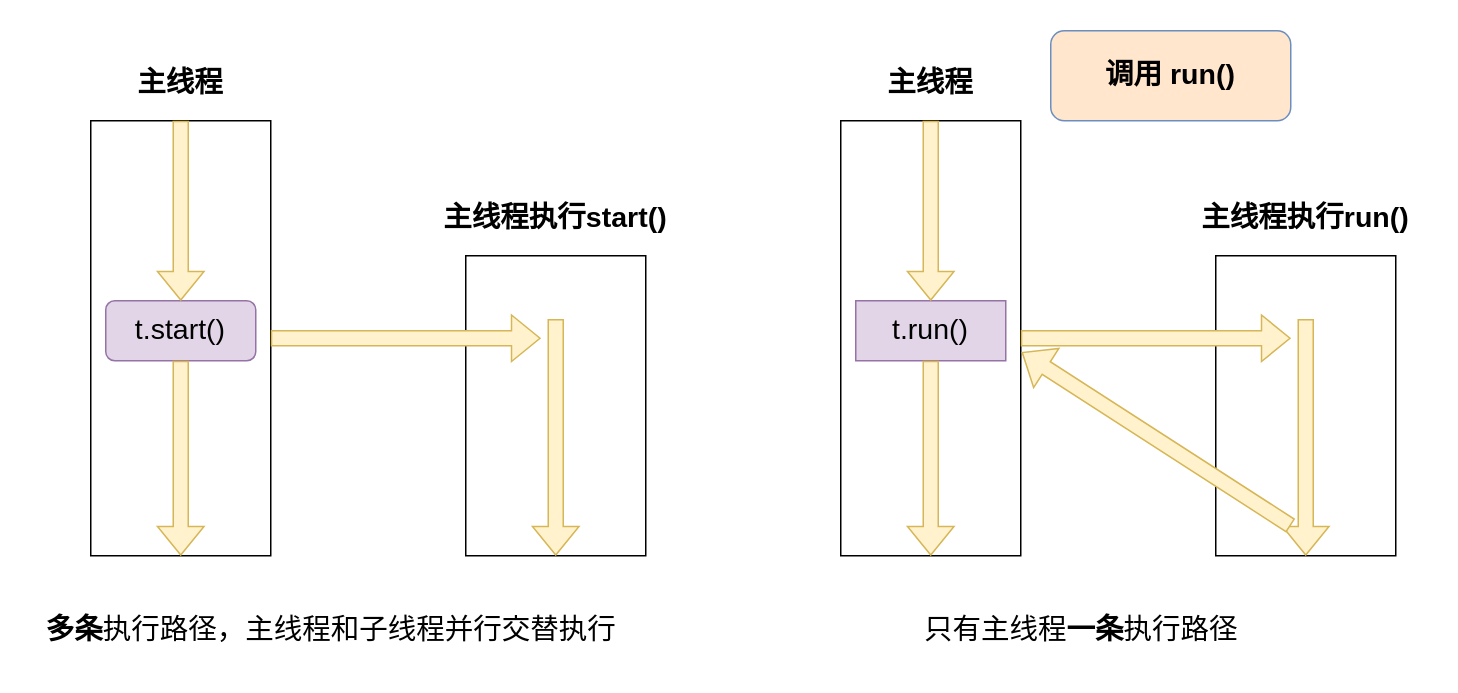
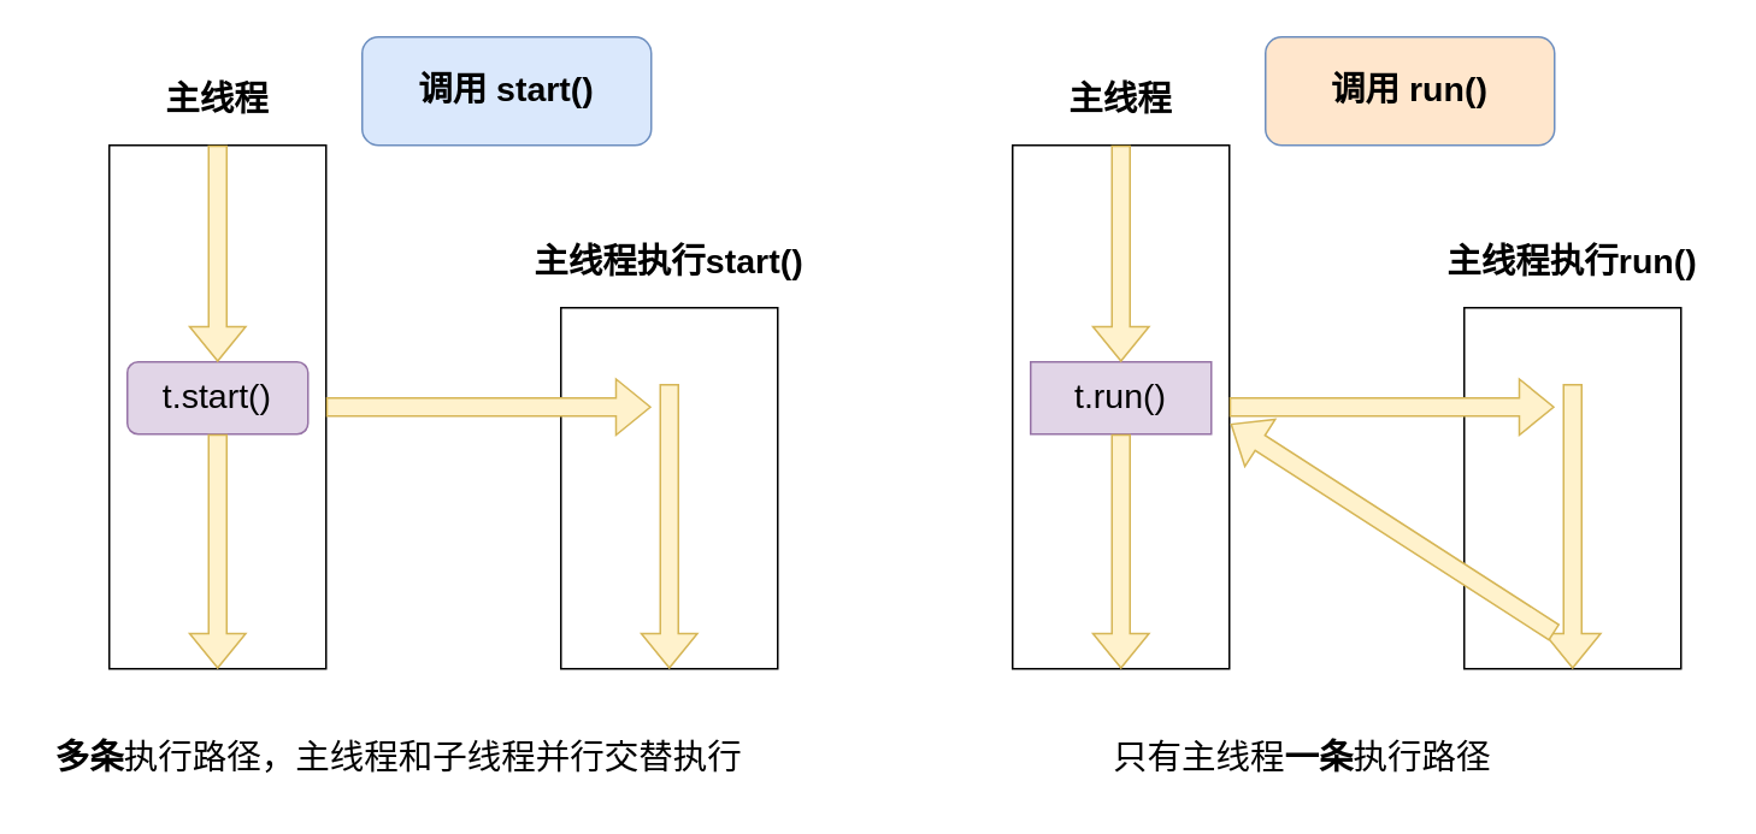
  <mxCell id="0" />
  <mxCell id="1" parent="0" />
  <mxCell id="2" value="" style="rounded=0;whiteSpace=wrap;html=1;" vertex="1" parent="1"><mxGeometry x="560" y="80" width="120" height="290" as="geometry" /></mxCell>
  <mxCell id="3" value="&lt;b&gt;&lt;font style=&quot;font-size: 19px;&quot;&gt;主线程&lt;/font&gt;&lt;/b&gt;" style="text;html=1;strokeColor=none;fillColor=none;align=center;verticalAlign=middle;whiteSpace=wrap;rounded=0;" vertex="1" parent="1"><mxGeometry x="590" y="40" width="60" height="30" as="geometry" /></mxCell>
  <mxCell id="4" value="t.run()" style="whiteSpace=wrap;html=1;fontSize=19;fillColor=#e1d5e7;strokeColor=#9673a6;rounded=0;" vertex="1" parent="1"><mxGeometry x="570" y="200" width="100" height="40" as="geometry" /></mxCell>
  <mxCell id="5" value="" style="shape=flexArrow;endArrow=classic;html=1;rounded=0;fontSize=19;exitX=0.5;exitY=0;exitDx=0;exitDy=0;entryX=0.5;entryY=0;entryDx=0;entryDy=0;fillColor=#fff2cc;strokeColor=#d6b656;" edge="1" parent="1" source="2" target="4"><mxGeometry width="50" height="50" relative="1" as="geometry"><mxPoint x="610" y="130" as="sourcePoint" /><mxPoint x="830" y="190" as="targetPoint" /></mxGeometry></mxCell>
  <mxCell id="6" value="" style="shape=flexArrow;endArrow=classic;html=1;rounded=0;fontSize=19;exitX=0.5;exitY=1;exitDx=0;exitDy=0;entryX=0.5;entryY=1;entryDx=0;entryDy=0;fillColor=#fff2cc;strokeColor=#d6b656;" edge="1" parent="1" source="4" target="2"><mxGeometry width="50" height="50" relative="1" as="geometry"><mxPoint x="600" y="310" as="sourcePoint" /><mxPoint x="650" y="260" as="targetPoint" /></mxGeometry></mxCell>
  <mxCell id="7" value="&lt;b&gt;调用 run()&lt;/b&gt;" style="rounded=1;whiteSpace=wrap;html=1;fontSize=19;fillColor=#ffe6cc;strokeColor=#6c8ebf;" vertex="1" parent="1"><mxGeometry x="700" y="20" width="160" height="60" as="geometry" /></mxCell>
  <mxCell id="8" value="" style="rounded=0;whiteSpace=wrap;html=1;fontSize=19;" vertex="1" parent="1"><mxGeometry x="810" y="170" width="120" height="200" as="geometry" /></mxCell>
  <mxCell id="9" value="&lt;b&gt;主线程执行run()&lt;/b&gt;" style="text;html=1;strokeColor=none;fillColor=none;align=center;verticalAlign=middle;whiteSpace=wrap;rounded=0;fontSize=19;" vertex="1" parent="1"><mxGeometry x="790" y="130" width="160" height="30" as="geometry" /></mxCell>
  <mxCell id="10" value="" style="shape=flexArrow;endArrow=classic;html=1;rounded=0;fontSize=19;entryX=0.5;entryY=1;entryDx=0;entryDy=0;exitX=0.5;exitY=0.211;exitDx=0;exitDy=0;exitPerimeter=0;fillColor=#fff2cc;strokeColor=#d6b656;" edge="1" parent="1" source="8" target="8"><mxGeometry width="50" height="50" relative="1" as="geometry"><mxPoint x="860" y="240" as="sourcePoint" /><mxPoint x="900" y="200" as="targetPoint" /></mxGeometry></mxCell>
  <mxCell id="11" value="" style="shape=flexArrow;endArrow=classic;html=1;rounded=0;fontSize=19;fillColor=#fff2cc;strokeColor=#d6b656;" edge="1" parent="1" source="2"><mxGeometry width="50" height="50" relative="1" as="geometry"><mxPoint x="680" y="275" as="sourcePoint" /><mxPoint x="860" y="225" as="targetPoint" /></mxGeometry></mxCell>
  <mxCell id="12" value="" style="shape=flexArrow;endArrow=classic;html=1;rounded=0;fontSize=19;entryX=1.005;entryY=0.532;entryDx=0;entryDy=0;entryPerimeter=0;fillColor=#fff2cc;strokeColor=#d6b656;" edge="1" parent="1" target="2"><mxGeometry width="50" height="50" relative="1" as="geometry"><mxPoint x="860" y="350" as="sourcePoint" /><mxPoint x="820" y="300" as="targetPoint" /></mxGeometry></mxCell>
  <mxCell id="13" value="只有主线程&lt;b&gt;一条&lt;/b&gt;执行路径" style="text;html=1;align=center;verticalAlign=middle;resizable=0;points=[];autosize=1;strokeColor=none;fillColor=none;fontSize=19;" vertex="1" parent="1"><mxGeometry x="605" y="400" width="230" height="40" as="geometry" /></mxCell>
  <mxCell id="14" value="" style="rounded=0;whiteSpace=wrap;html=1;" vertex="1" parent="1"><mxGeometry x="60" y="80" width="120" height="290" as="geometry" /></mxCell>
  <mxCell id="15" value="&lt;b&gt;&lt;font style=&quot;font-size: 19px;&quot;&gt;主线程&lt;/font&gt;&lt;/b&gt;" style="text;html=1;strokeColor=none;fillColor=none;align=center;verticalAlign=middle;whiteSpace=wrap;rounded=0;" vertex="1" parent="1"><mxGeometry x="90" y="40" width="60" height="30" as="geometry" /></mxCell>
  <mxCell id="16" value="t.start()" style="rounded=1;whiteSpace=wrap;html=1;fontSize=19;fillColor=#e1d5e7;strokeColor=#9673a6;" vertex="1" parent="1"><mxGeometry x="70" y="200" width="100" height="40" as="geometry" /></mxCell>
  <mxCell id="17" value="" style="shape=flexArrow;endArrow=classic;html=1;rounded=0;fontSize=19;exitX=0.5;exitY=0;exitDx=0;exitDy=0;entryX=0.5;entryY=0;entryDx=0;entryDy=0;fillColor=#fff2cc;strokeColor=#d6b656;" edge="1" source="14" target="16" parent="1"><mxGeometry width="50" height="50" relative="1" as="geometry"><mxPoint x="110" y="130" as="sourcePoint" /><mxPoint x="330" y="190" as="targetPoint" /></mxGeometry></mxCell>
  <mxCell id="18" value="" style="shape=flexArrow;endArrow=classic;html=1;rounded=0;fontSize=19;exitX=0.5;exitY=1;exitDx=0;exitDy=0;entryX=0.5;entryY=1;entryDx=0;entryDy=0;fillColor=#fff2cc;strokeColor=#d6b656;" edge="1" source="16" target="14" parent="1"><mxGeometry width="50" height="50" relative="1" as="geometry"><mxPoint x="100" y="310" as="sourcePoint" /><mxPoint x="150" y="260" as="targetPoint" /></mxGeometry></mxCell>
+ <mxCell id="19" value="&lt;b&gt;调用 start()&lt;/b&gt;" style="rounded=1;whiteSpace=wrap;html=1;fontSize=19;fillColor=#dae8fc;strokeColor=#6c8ebf;" vertex="1" parent="1"><mxGeometry x="200" y="20" width="160" height="60" as="geometry" /></mxCell>
  <mxCell id="20" value="" style="rounded=0;whiteSpace=wrap;html=1;fontSize=19;" vertex="1" parent="1"><mxGeometry x="310" y="170" width="120" height="200" as="geometry" /></mxCell>
  <mxCell id="21" value="&lt;b&gt;主线程执行start()&lt;/b&gt;" style="text;html=1;strokeColor=none;fillColor=none;align=center;verticalAlign=middle;whiteSpace=wrap;rounded=0;fontSize=19;" vertex="1" parent="1"><mxGeometry x="290" y="130" width="160" height="30" as="geometry" /></mxCell>
  <mxCell id="22" value="" style="shape=flexArrow;endArrow=classic;html=1;rounded=0;fontSize=19;entryX=0.5;entryY=1;entryDx=0;entryDy=0;exitX=0.5;exitY=0.211;exitDx=0;exitDy=0;exitPerimeter=0;fillColor=#fff2cc;strokeColor=#d6b656;" edge="1" source="20" target="20" parent="1"><mxGeometry width="50" height="50" relative="1" as="geometry"><mxPoint x="360" y="240" as="sourcePoint" /><mxPoint x="400" y="200" as="targetPoint" /></mxGeometry></mxCell>
  <mxCell id="23" value="" style="shape=flexArrow;endArrow=classic;html=1;rounded=0;fontSize=19;fillColor=#fff2cc;strokeColor=#d6b656;" edge="1" source="14" parent="1"><mxGeometry width="50" height="50" relative="1" as="geometry"><mxPoint x="180" y="275" as="sourcePoint" /><mxPoint x="360" y="225" as="targetPoint" /></mxGeometry></mxCell>
  <mxCell id="24" value="&lt;b&gt;多条&lt;/b&gt;执行路径，主线程和子线程并行交替执行" style="text;html=1;align=center;verticalAlign=middle;resizable=0;points=[];autosize=1;strokeColor=none;fillColor=none;fontSize=19;" vertex="1" parent="1"><mxGeometry x="20" y="400" width="400" height="40" as="geometry" /></mxCell>
